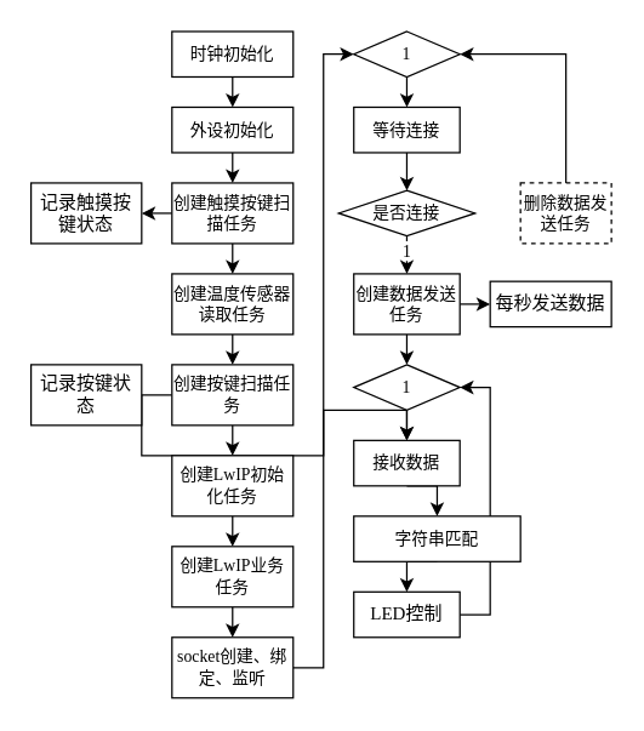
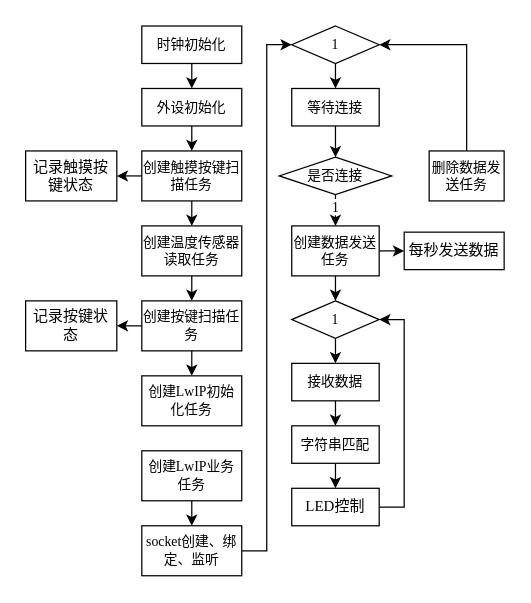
  <mxCell id="0" />
  <mxCell id="1" parent="0" />
  <mxCell id="2" style="edgeStyle=orthogonalEdgeStyle;rounded=0;orthogonalLoop=1;jettySize=auto;html=1;exitX=0.5;exitY=1;exitDx=0;exitDy=0;entryX=0.5;entryY=0;entryDx=0;entryDy=0;fontFamily=Times New Roman;fontSize=11;" edge="1" parent="1" source="3" target="8"><mxGeometry relative="1" as="geometry" /></mxCell>
  <mxCell id="3" value="外设初始化" style="rounded=0;whiteSpace=wrap;html=1;fontFamily=Times New Roman;fontSize=11;" vertex="1" parent="1"><mxGeometry x="113" y="70" width="80" height="30" as="geometry" /></mxCell>
  <mxCell id="4" style="edgeStyle=orthogonalEdgeStyle;rounded=0;orthogonalLoop=1;jettySize=auto;html=1;exitX=0.5;exitY=1;exitDx=0;exitDy=0;entryX=0.5;entryY=0;entryDx=0;entryDy=0;fontFamily=Times New Roman;fontSize=11;" edge="1" parent="1" source="5" target="3"><mxGeometry relative="1" as="geometry" /></mxCell>
  <mxCell id="5" value="时钟初始化" style="rounded=0;whiteSpace=wrap;html=1;fontFamily=Times New Roman;fontSize=11;" vertex="1" parent="1"><mxGeometry x="113" y="20" width="80" height="30" as="geometry" /></mxCell>
  <mxCell id="6" style="edgeStyle=orthogonalEdgeStyle;rounded=0;orthogonalLoop=1;jettySize=auto;html=1;exitX=0.5;exitY=1;exitDx=0;exitDy=0;entryX=0.5;entryY=0;entryDx=0;entryDy=0;fontFamily=Times New Roman;fontSize=11;" edge="1" parent="1" source="8" target="10"><mxGeometry relative="1" as="geometry" /></mxCell>
  <mxCell id="7" style="edgeStyle=orthogonalEdgeStyle;rounded=0;orthogonalLoop=1;jettySize=auto;html=1;exitX=0;exitY=0.5;exitDx=0;exitDy=0;entryX=1;entryY=0.5;entryDx=0;entryDy=0;fontFamily=Times New Roman;" edge="1" parent="1" source="8" target="39"><mxGeometry relative="1" as="geometry" /></mxCell>
  <mxCell id="8" value="创建触摸按键扫描任务" style="rounded=0;whiteSpace=wrap;html=1;fontFamily=Times New Roman;fontSize=11;" vertex="1" parent="1"><mxGeometry x="113" y="120" width="80" height="40" as="geometry" /></mxCell>
  <mxCell id="9" style="edgeStyle=orthogonalEdgeStyle;rounded=0;orthogonalLoop=1;jettySize=auto;html=1;exitX=0.5;exitY=1;exitDx=0;exitDy=0;entryX=0.5;entryY=0;entryDx=0;entryDy=0;fontFamily=Times New Roman;fontSize=11;" edge="1" parent="1" source="10" target="13"><mxGeometry relative="1" as="geometry" /></mxCell>
  <mxCell id="10" value="创建温度传感器读取任务" style="rounded=0;whiteSpace=wrap;html=1;fontFamily=Times New Roman;fontSize=11;" vertex="1" parent="1"><mxGeometry x="113" y="180" width="80" height="40" as="geometry" /></mxCell>
  <mxCell id="11" style="edgeStyle=orthogonalEdgeStyle;rounded=0;orthogonalLoop=1;jettySize=auto;html=1;exitX=0.5;exitY=1;exitDx=0;exitDy=0;entryX=0.5;entryY=0;entryDx=0;entryDy=0;fontFamily=Times New Roman;fontSize=11;" edge="1" parent="1" source="13" target="15"><mxGeometry relative="1" as="geometry" /></mxCell>
- <mxCell id="12" style="edgeStyle=orthogonalEdgeStyle;rounded=0;orthogonalLoop=1;jettySize=auto;html=1;exitX=0;exitY=0.5;exitDx=0;exitDy=0;fontFamily=Times New Roman;" edge="1" parent="1" source="13" target="29"><mxGeometry relative="1" as="geometry" /></mxCell>
+ <mxCell id="12" style="edgeStyle=orthogonalEdgeStyle;rounded=0;orthogonalLoop=1;jettySize=auto;html=1;exitX=0;exitY=0.5;exitDx=0;exitDy=0;entryX=1;entryY=0.5;entryDx=0;entryDy=0;fontFamily=Times New Roman;" edge="1" parent="1" source="13" target="40"><mxGeometry relative="1" as="geometry" /></mxCell>
  <mxCell id="13" value="创建按键扫描任务" style="rounded=0;whiteSpace=wrap;html=1;fontFamily=Times New Roman;fontSize=11;" vertex="1" parent="1"><mxGeometry x="113" y="240" width="80" height="40" as="geometry" /></mxCell>
- <mxCell id="14" style="edgeStyle=orthogonalEdgeStyle;rounded=0;orthogonalLoop=1;jettySize=auto;html=1;exitX=0.5;exitY=1;exitDx=0;exitDy=0;entryX=0.5;entryY=0;entryDx=0;entryDy=0;fontFamily=Times New Roman;fontSize=11;" edge="1" parent="1" source="15" target="38"><mxGeometry relative="1" as="geometry"><mxPoint x="153" y="360" as="targetPoint" /></mxGeometry></mxCell>
  <mxCell id="15" value="创建LwIP初始化任务" style="rounded=0;whiteSpace=wrap;html=1;fontFamily=Times New Roman;fontSize=11;" vertex="1" parent="1"><mxGeometry x="113" y="300" width="80" height="40" as="geometry" /></mxCell>
  <mxCell id="16" style="edgeStyle=orthogonalEdgeStyle;rounded=0;orthogonalLoop=1;jettySize=auto;html=1;exitX=1;exitY=0.5;exitDx=0;exitDy=0;entryX=0;entryY=0.5;entryDx=0;entryDy=0;fontFamily=Times New Roman;fontSize=11;" edge="1" parent="1" source="17" target="19"><mxGeometry relative="1" as="geometry" /></mxCell>
  <mxCell id="17" value="socket创建、绑定、监听" style="rounded=0;whiteSpace=wrap;html=1;fontFamily=Times New Roman;fontSize=11;" vertex="1" parent="1"><mxGeometry x="113" y="420" width="80" height="40" as="geometry" /></mxCell>
  <mxCell id="18" style="edgeStyle=orthogonalEdgeStyle;rounded=0;orthogonalLoop=1;jettySize=auto;html=1;exitX=0.5;exitY=1;exitDx=0;exitDy=0;entryX=0.5;entryY=0;entryDx=0;entryDy=0;fontFamily=Times New Roman;fontSize=11;" edge="1" parent="1" source="19" target="21"><mxGeometry relative="1" as="geometry" /></mxCell>
  <mxCell id="19" value="1" style="rhombus;whiteSpace=wrap;html=1;fontFamily=Times New Roman;fontSize=11;" vertex="1" parent="1"><mxGeometry x="233" y="20" width="70" height="30" as="geometry" /></mxCell>
  <mxCell id="20" style="edgeStyle=orthogonalEdgeStyle;rounded=0;orthogonalLoop=1;jettySize=auto;html=1;exitX=0.5;exitY=1;exitDx=0;exitDy=0;entryX=0.5;entryY=0;entryDx=0;entryDy=0;fontFamily=Times New Roman;fontSize=11;" edge="1" parent="1" source="21" target="24"><mxGeometry relative="1" as="geometry" /></mxCell>
  <mxCell id="21" value="等待连接" style="rounded=0;whiteSpace=wrap;html=1;fontFamily=Times New Roman;fontSize=11;" vertex="1" parent="1"><mxGeometry x="233" y="70" width="70" height="30" as="geometry" /></mxCell>
  <mxCell id="22" style="edgeStyle=orthogonalEdgeStyle;rounded=0;orthogonalLoop=1;jettySize=auto;html=1;exitX=0.5;exitY=1;exitDx=0;exitDy=0;entryX=0.5;entryY=0;entryDx=0;entryDy=0;fontFamily=Times New Roman;fontSize=11;" edge="1" parent="1" source="24" target="27"><mxGeometry relative="1" as="geometry" /></mxCell>
  <mxCell id="23" value="1" style="edgeLabel;html=1;align=center;verticalAlign=middle;resizable=0;points=[];fontFamily=Times New Roman;fontSize=11;" vertex="1" connectable="0" parent="22"><mxGeometry x="-0.276" y="-1" relative="1" as="geometry"><mxPoint as="offset" /></mxGeometry></mxCell>
  <mxCell id="24" value="是否连接" style="rhombus;whiteSpace=wrap;html=1;fontFamily=Times New Roman;fontSize=11;" vertex="1" parent="1"><mxGeometry x="223" y="125" width="90" height="30" as="geometry" /></mxCell>
  <mxCell id="25" style="edgeStyle=orthogonalEdgeStyle;rounded=0;orthogonalLoop=1;jettySize=auto;html=1;exitX=0.5;exitY=1;exitDx=0;exitDy=0;entryX=0.5;entryY=0;entryDx=0;entryDy=0;fontFamily=Times New Roman;fontSize=11;" edge="1" parent="1" source="27" target="34"><mxGeometry relative="1" as="geometry" /></mxCell>
  <mxCell id="26" style="edgeStyle=orthogonalEdgeStyle;rounded=0;orthogonalLoop=1;jettySize=auto;html=1;exitX=1;exitY=0.5;exitDx=0;exitDy=0;entryX=0;entryY=0.5;entryDx=0;entryDy=0;fontFamily=Times New Roman;" edge="1" parent="1" source="27" target="41"><mxGeometry relative="1" as="geometry" /></mxCell>
  <mxCell id="27" value="创建数据发送任务" style="rounded=0;whiteSpace=wrap;html=1;fontFamily=Times New Roman;fontSize=11;" vertex="1" parent="1"><mxGeometry x="233" y="180" width="70" height="40" as="geometry" /></mxCell>
  <mxCell id="28" style="edgeStyle=orthogonalEdgeStyle;rounded=0;orthogonalLoop=1;jettySize=auto;html=1;exitX=0.5;exitY=1;exitDx=0;exitDy=0;entryX=0.5;entryY=0;entryDx=0;entryDy=0;fontFamily=Times New Roman;fontSize=11;" edge="1" parent="1" source="29" target="32"><mxGeometry relative="1" as="geometry" /></mxCell>
  <mxCell id="29" value="接收数据" style="rounded=0;whiteSpace=wrap;html=1;fontFamily=Times New Roman;fontSize=11;" vertex="1" parent="1"><mxGeometry x="233" y="290" width="70" height="30" as="geometry" /></mxCell>
  <mxCell id="30" style="edgeStyle=orthogonalEdgeStyle;rounded=0;orthogonalLoop=1;jettySize=auto;html=1;exitX=1;exitY=0.5;exitDx=0;exitDy=0;entryX=1;entryY=0.5;entryDx=0;entryDy=0;fontFamily=Times New Roman;fontSize=11;" edge="1" parent="1" source="42" target="34"><mxGeometry relative="1" as="geometry"><Array as="points"><mxPoint x="323" y="405" /><mxPoint x="323" y="255" /></Array></mxGeometry></mxCell>
  <mxCell id="31" style="edgeStyle=orthogonalEdgeStyle;rounded=0;orthogonalLoop=1;jettySize=auto;html=1;exitX=0.5;exitY=1;exitDx=0;exitDy=0;entryX=0.5;entryY=0;entryDx=0;entryDy=0;fontFamily=Times New Roman;" edge="1" parent="1" source="32" target="42"><mxGeometry relative="1" as="geometry" /></mxCell>
- <mxCell id="32" value="字符串匹配" style="rounded=0;whiteSpace=wrap;html=1;fontFamily=Times New Roman;fontSize=11;" vertex="1" parent="1"><mxGeometry x="233" y="340" width="110" height="30" as="geometry" /></mxCell>
+ <mxCell id="32" value="字符串匹配" style="rounded=0;whiteSpace=wrap;html=1;fontFamily=Times New Roman;fontSize=11;" vertex="1" parent="1"><mxGeometry x="233" y="340" width="70" height="30" as="geometry" /></mxCell>
  <mxCell id="33" style="edgeStyle=orthogonalEdgeStyle;rounded=0;orthogonalLoop=1;jettySize=auto;html=1;exitX=0.5;exitY=1;exitDx=0;exitDy=0;entryX=0.5;entryY=0;entryDx=0;entryDy=0;fontFamily=Times New Roman;fontSize=11;" edge="1" parent="1" source="34" target="29"><mxGeometry relative="1" as="geometry" /></mxCell>
  <mxCell id="34" value="1" style="rhombus;whiteSpace=wrap;html=1;fontFamily=Times New Roman;fontSize=11;" vertex="1" parent="1"><mxGeometry x="233" y="240" width="70" height="30" as="geometry" /></mxCell>
  <mxCell id="35" style="edgeStyle=orthogonalEdgeStyle;rounded=0;orthogonalLoop=1;jettySize=auto;html=1;exitX=0.5;exitY=0;exitDx=0;exitDy=0;entryX=1;entryY=0.5;entryDx=0;entryDy=0;fontFamily=Times New Roman;" edge="1" parent="1" source="36" target="19"><mxGeometry relative="1" as="geometry" /></mxCell>
- <mxCell id="36" value="删除数据发送任务" style="rounded=0;whiteSpace=wrap;html=1;fontFamily=Times New Roman;fontSize=11;dashed=1;" vertex="1" parent="1"><mxGeometry x="343" y="120" width="60" height="40" as="geometry" /></mxCell>
+ <mxCell id="36" value="删除数据发送任务" style="rounded=0;whiteSpace=wrap;html=1;fontFamily=Times New Roman;fontSize=11;" vertex="1" parent="1"><mxGeometry x="343" y="120" width="60" height="40" as="geometry" /></mxCell>
  <mxCell id="37" style="edgeStyle=orthogonalEdgeStyle;rounded=0;orthogonalLoop=1;jettySize=auto;html=1;exitX=0.5;exitY=1;exitDx=0;exitDy=0;entryX=0.5;entryY=0;entryDx=0;entryDy=0;fontFamily=Times New Roman;" edge="1" parent="1" source="38" target="17"><mxGeometry relative="1" as="geometry" /></mxCell>
  <mxCell id="38" value="创建LwIP业务任务" style="rounded=0;whiteSpace=wrap;html=1;fontFamily=Times New Roman;fontSize=11;" vertex="1" parent="1"><mxGeometry x="113" y="360" width="80" height="40" as="geometry" /></mxCell>
  <mxCell id="39" value="记录触摸按键状态" style="rounded=0;whiteSpace=wrap;html=1;fontFamily=Times New Roman;" vertex="1" parent="1"><mxGeometry x="20" y="120" width="73" height="40" as="geometry" /></mxCell>
  <mxCell id="40" value="记录按键状态" style="rounded=0;whiteSpace=wrap;html=1;fontFamily=Times New Roman;" vertex="1" parent="1"><mxGeometry x="20" y="240" width="73" height="40" as="geometry" /></mxCell>
  <mxCell id="41" value="每秒发送数据" style="rounded=0;whiteSpace=wrap;html=1;fontFamily=Times New Roman;" vertex="1" parent="1"><mxGeometry x="323" y="185" width="80" height="30" as="geometry" /></mxCell>
  <mxCell id="42" value="LED控制" style="rounded=0;whiteSpace=wrap;html=1;fontFamily=Times New Roman;" vertex="1" parent="1"><mxGeometry x="233" y="390" width="70" height="30" as="geometry" /></mxCell>
